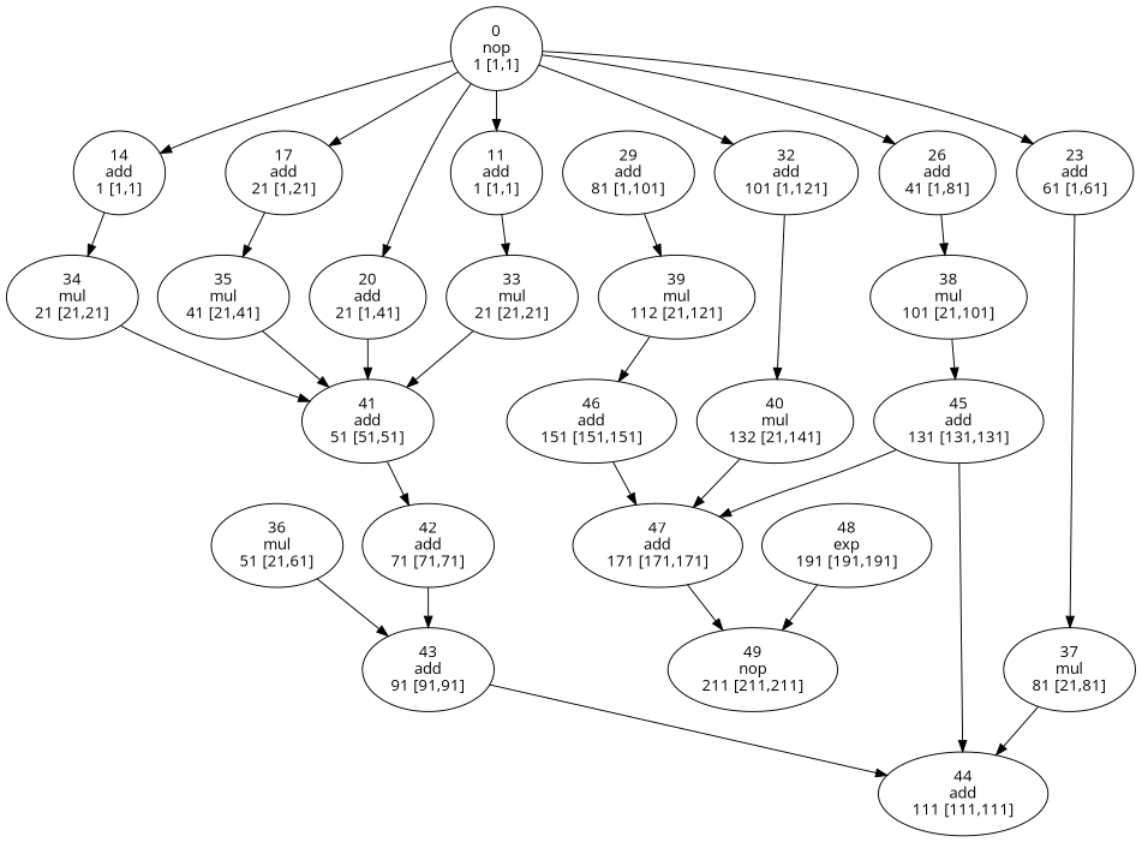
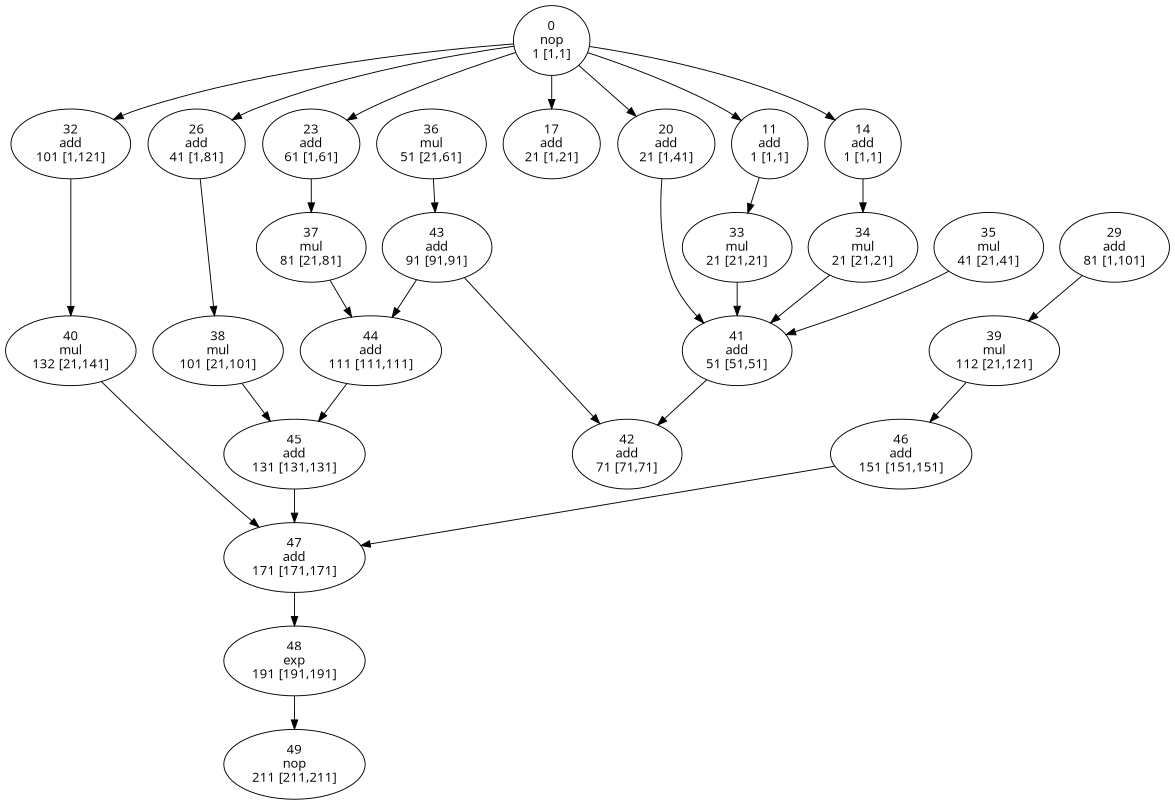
  strict digraph {
    fontname="Open Sans"
    node [area=2 delay=20 fontcolor=black fontname="Open Sans" mobility=0 style=empty time_step=21 tl=1 ts=1]
    edge [fontname="Open Sans"]
    n1 [label="42\nadd\n71 [71,71]" time_step=71 tl=71 ts=71]
    n2 [label="43\nadd\n91 [91,91]" time_step=91 tl=91 ts=91]
    n3 [label="44\nadd\n111 [111,111]" time_step=111 tl=111 ts=111]
    n4 [label="45\nadd\n131 [131,131]" time_step=131 tl=131 ts=131]
    n5 [label="26\nadd\n41 [1,81]" mobility=80 time_step=41 tl=81]
    n6 [area=17 delay=30 label="38\nmul\n101 [21,101]" mobility=80 time_step=101 tl=101 ts=21]
    n7 [label="20\nadd\n21 [1,41]" mobility=40 tl=41]
    n8 [label="41\nadd\n51 [51,51]" time_step=51 tl=51 ts=51]
    n9 [area=17 delay=30 label="36\nmul\n51 [21,61]" mobility=40 time_step=51 tl=61 ts=21]
    n10 [label="48\nexp\n191 [191,191]" time_step=191 tl=191 ts=191]
    n11 [area=0 delay=0 label="49\nnop\n211 [211,211]" time_step=211 tl=211 ts=211]
    n12 [label="23\nadd\n61 [1,61]" mobility=60 time_step=61 tl=61]
    n13 [area=17 delay=30 label="37\nmul\n81 [21,81]" mobility=60 time_step=81 tl=81 ts=21]
    n14 [label="46\nadd\n151 [151,151]" time_step=151 tl=151 ts=151]
    n15 [label="47\nadd\n171 [171,171]" time_step=171 tl=171 ts=171]
    n16 [label="29\nadd\n81 [1,101]" mobility=100 time_step=81 tl=101]
    n17 [area=17 delay=30 label="39\nmul\n112 [21,121]" mobility=100 time_step=112 tl=121 ts=21]
    n18 [area=17 delay=30 label="40\nmul\n132 [21,141]" mobility=120 time_step=132 tl=141 ts=21]
    n19 [area=0 delay=0 label="0\nnop\n1 [1,1]" time_step=1]
    n20 [label="11\nadd\n1 [1,1]" time_step=1]
    n21 [label="14\nadd\n1 [1,1]" time_step=1]
    n22 [label="17\nadd\n21 [1,21]" mobility=20 tl=21]
    n23 [label="32\nadd\n101 [1,121]" mobility=120 time_step=101 tl=121]
    n24 [area=17 delay=30 label="33\nmul\n21 [21,21]" tl=21 ts=21]
    n25 [area=17 delay=30 label="34\nmul\n21 [21,21]" tl=21 ts=21]
    n26 [area=17 delay=30 label="35\nmul\n41 [21,41]" mobility=20 time_step=41 tl=41 ts=21]
-   n1 -> n2
+   n2 -> n1
    n2 -> n3
-   n4 -> n3
+   n3 -> n4
    n4 -> n15
    n5 -> n6
    n6 -> n4
    n7 -> n8
    n8 -> n1
    n9 -> n2
    n10 -> n11
    n12 -> n13
    n13 -> n3
    n14 -> n15
-   n15 -> n11
+   n15 -> n10
    n16 -> n17
    n17 -> n14
    n18 -> n15
    n19 -> n5
    n19 -> n7
    n19 -> n12
    n19 -> n20
    n19 -> n21
    n19 -> n22
    n19 -> n23
    n20 -> n24
    n21 -> n25
-   n22 -> n26
    n23 -> n18
    n24 -> n8
    n25 -> n8
    n26 -> n8
  }
